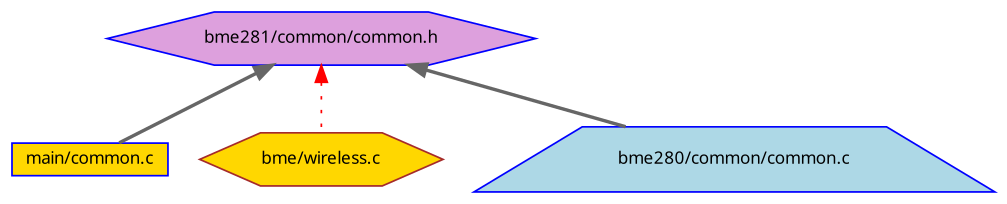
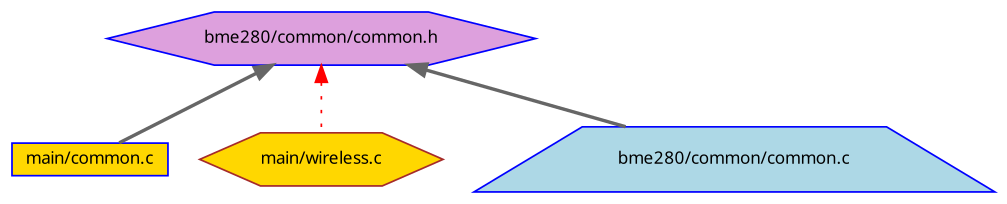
  digraph {
    fontname="Noto Sans"
    node [color=blue fillcolor=gold fontname="Noto Sans" fontsize=10 shape=hexagon style=filled]
    edge [color=gray40 dir=back fontname="Noto Sans" fontsize=10 labelfontname=Helvetica labelfontsize=10 style=bold]
-   n1 [fillcolor=plum fontcolor=black height=0.2 label="bme281/common/common.h" width=0.4]
+   n1 [fillcolor=plum fontcolor=black height=0.2 label="bme280/common/common.h" width=0.4]
    n2 [height=0.2 label="main/common.c" shape=box width=0.4]
-   n3 [color=brown height=0.2 label="bme/wireless.c" width=0.4]
+   n3 [color=brown height=0.2 label="main/wireless.c" width=0.4]
    n4 [fillcolor=lightblue height=0.2 label="bme280/common/common.c" shape=trapezium width=0.4]
    n1 -> n2
    n1 -> n3 [color=red style=dotted]
    n1 -> n4
  }
